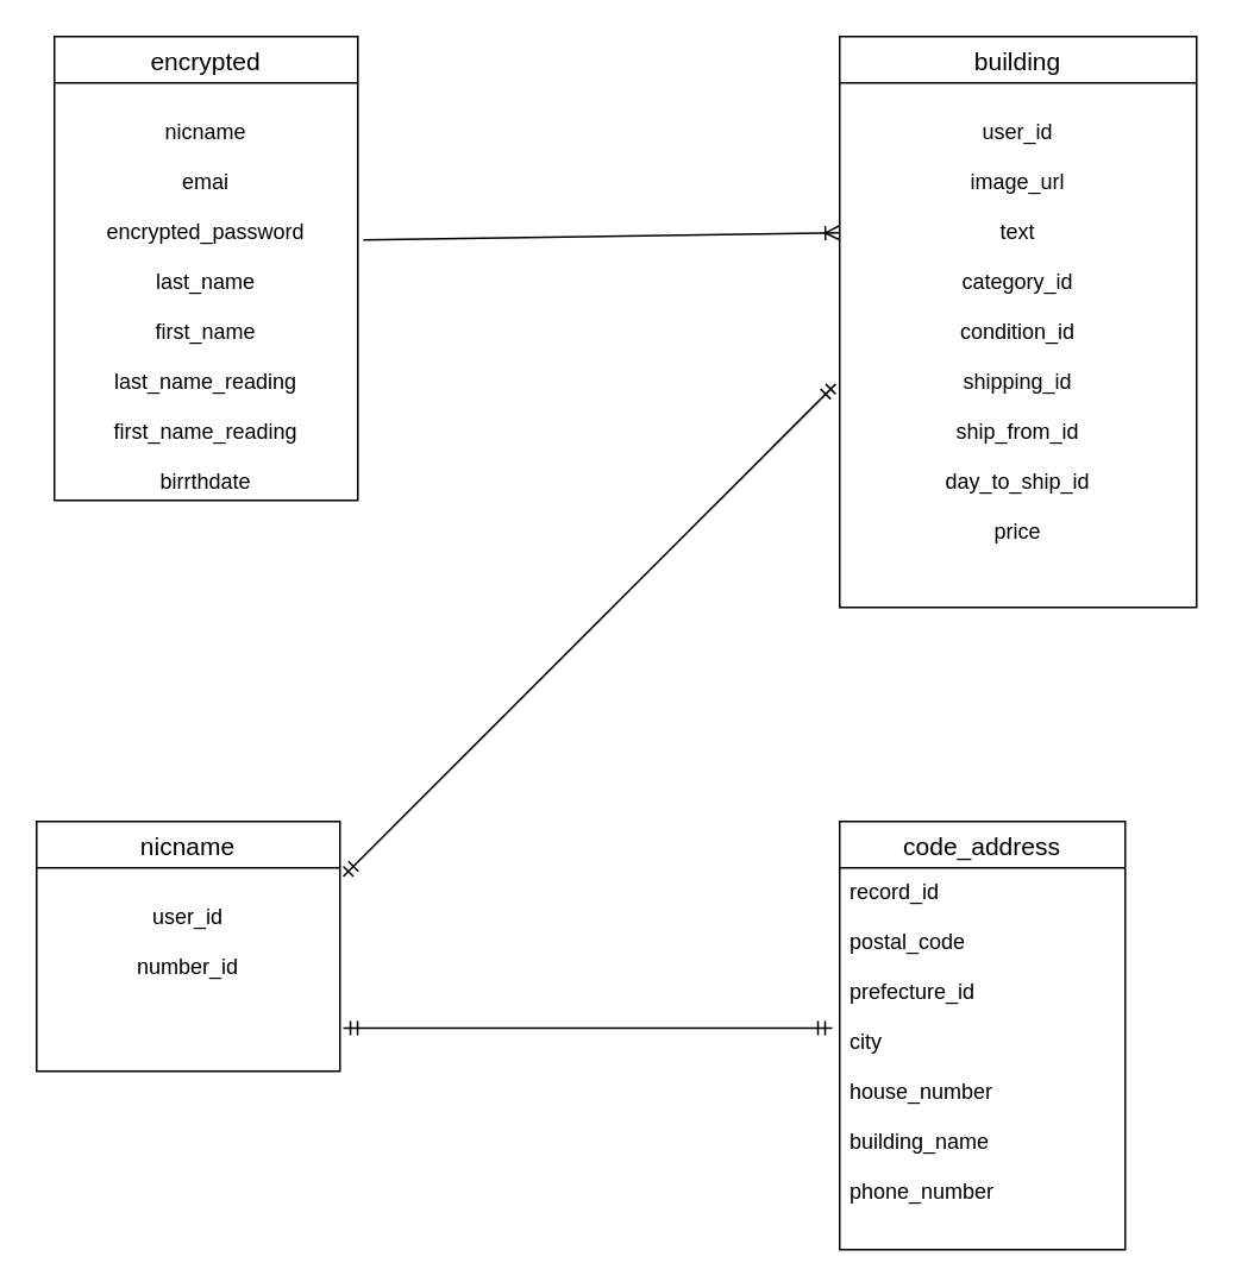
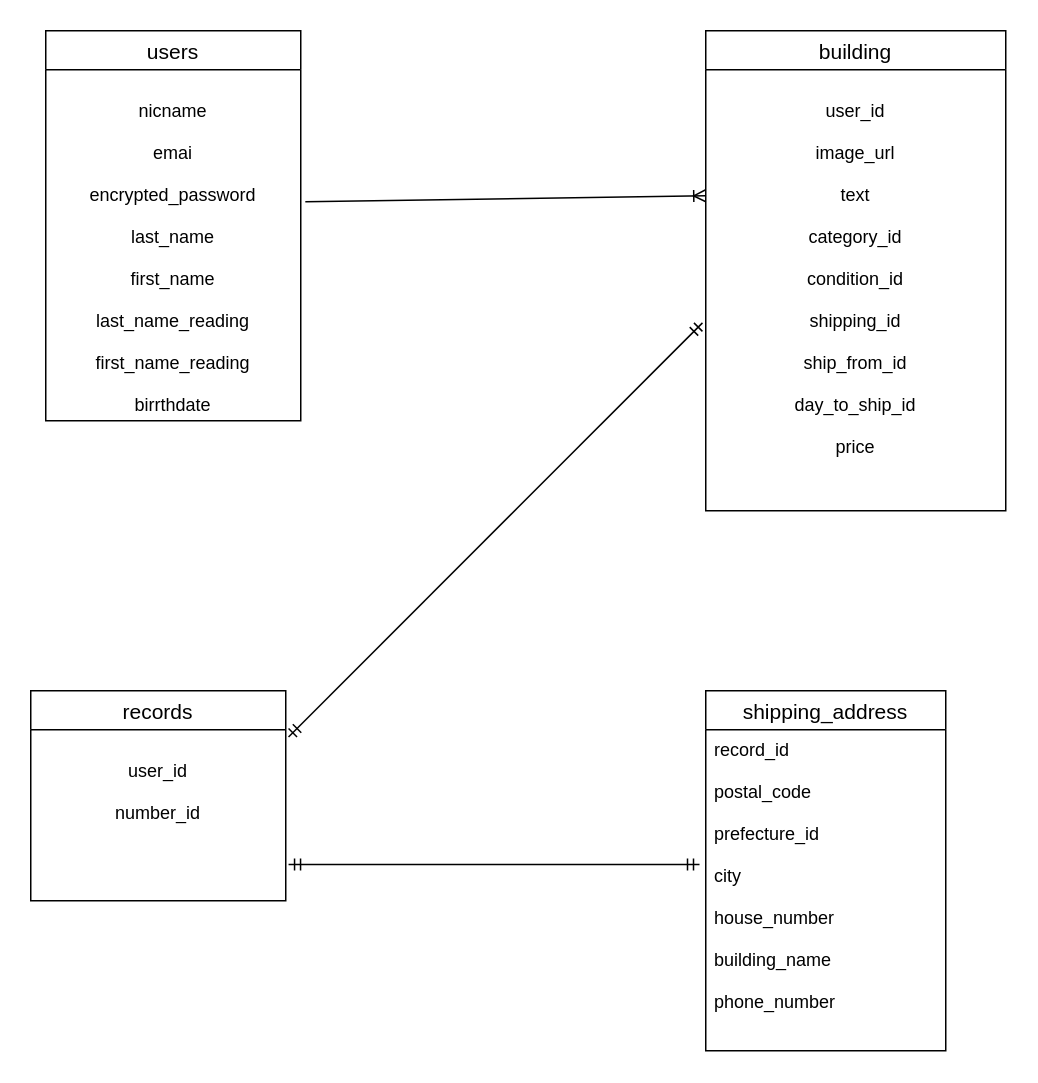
  <mxCell id="0" />
  <mxCell id="1" parent="0" />
- <mxCell id="2" value="encrypted" style="swimlane;fontStyle=0;childLayout=stackLayout;horizontal=1;startSize=26;horizontalStack=0;resizeParent=1;resizeParentMax=0;resizeLast=0;collapsible=1;marginBottom=0;align=center;fontSize=14;" parent="1" vertex="1"><mxGeometry x="30" y="20" width="170" height="260" as="geometry" /></mxCell>
+ <mxCell id="2" value="users" style="swimlane;fontStyle=0;childLayout=stackLayout;horizontal=1;startSize=26;horizontalStack=0;resizeParent=1;resizeParentMax=0;resizeLast=0;collapsible=1;marginBottom=0;align=center;fontSize=14;" parent="1" vertex="1"><mxGeometry x="30" y="20" width="170" height="260" as="geometry" /></mxCell>
  <mxCell id="3" value="&#10;nicname&#10;&#10;emai&#10;&#10;encrypted_password&#10;&#10;last_name&#10;&#10;first_name&#10;&#10;last_name_reading&#10;&#10;first_name_reading&#10;&#10;birrthdate" style="text;strokeColor=none;fillColor=none;spacingLeft=4;spacingRight=4;overflow=hidden;rotatable=0;points=[[0,0.5],[1,0.5]];portConstraint=eastwest;fontSize=12;align=center;" parent="2" vertex="1"><mxGeometry y="26" width="170" height="234" as="geometry" /></mxCell>
  <mxCell id="4" value="building" style="swimlane;fontStyle=0;childLayout=stackLayout;horizontal=1;startSize=26;horizontalStack=0;resizeParent=1;resizeParentMax=0;resizeLast=0;collapsible=1;marginBottom=0;align=center;fontSize=14;" parent="1" vertex="1"><mxGeometry x="470" y="20" width="200" height="320" as="geometry" /></mxCell>
  <mxCell id="5" value="&#10;user_id&#10;&#10;image_url&#10;&#10;text&#10;&#10;category_id&#10;&#10;condition_id&#10;&#10;shipping_id&#10;&#10;ship_from_id&#10;&#10;day_to_ship_id&#10;&#10;price" style="text;strokeColor=none;fillColor=none;spacingLeft=4;spacingRight=4;overflow=hidden;rotatable=0;points=[[0,0.5],[1,0.5]];portConstraint=eastwest;fontSize=12;align=center;" parent="4" vertex="1"><mxGeometry y="26" width="200" height="294" as="geometry" /></mxCell>
- <mxCell id="6" value="code_address" style="swimlane;fontStyle=0;childLayout=stackLayout;horizontal=1;startSize=26;horizontalStack=0;resizeParent=1;resizeParentMax=0;resizeLast=0;collapsible=1;marginBottom=0;align=center;fontSize=14;" parent="1" vertex="1"><mxGeometry x="470" y="460" width="160" height="240" as="geometry" /></mxCell>
+ <mxCell id="6" value="shipping_address" style="swimlane;fontStyle=0;childLayout=stackLayout;horizontal=1;startSize=26;horizontalStack=0;resizeParent=1;resizeParentMax=0;resizeLast=0;collapsible=1;marginBottom=0;align=center;fontSize=14;" parent="1" vertex="1"><mxGeometry x="470" y="460" width="160" height="240" as="geometry" /></mxCell>
  <mxCell id="7" value="record_id&#10;&#10;postal_code&#10;&#10;prefecture_id&#10;&#10;city&#10;&#10;house_number&#10;&#10;building_name&#10;&#10;phone_number" style="text;strokeColor=none;fillColor=none;spacingLeft=4;spacingRight=4;overflow=hidden;rotatable=0;points=[[0,0.5],[1,0.5]];portConstraint=eastwest;fontSize=12;" parent="6" vertex="1"><mxGeometry y="26" width="160" height="214" as="geometry" /></mxCell>
  <mxCell id="8" value="" style="fontSize=12;html=1;endArrow=ERoneToMany;exitX=1.018;exitY=0.376;exitDx=0;exitDy=0;exitPerimeter=0;" parent="1" source="3" edge="1"><mxGeometry width="100" height="100" relative="1" as="geometry"><mxPoint x="370" y="230" as="sourcePoint" /><mxPoint x="470" y="130" as="targetPoint" /></mxGeometry></mxCell>
- <mxCell id="9" value="nicname" style="swimlane;fontStyle=0;childLayout=stackLayout;horizontal=1;startSize=26;horizontalStack=0;resizeParent=1;resizeParentMax=0;resizeLast=0;collapsible=1;marginBottom=0;align=center;fontSize=14;" vertex="1" parent="1"><mxGeometry x="20" y="460" width="170" height="140" as="geometry" /></mxCell>
+ <mxCell id="9" value="records" style="swimlane;fontStyle=0;childLayout=stackLayout;horizontal=1;startSize=26;horizontalStack=0;resizeParent=1;resizeParentMax=0;resizeLast=0;collapsible=1;marginBottom=0;align=center;fontSize=14;" vertex="1" parent="1"><mxGeometry x="20" y="460" width="170" height="140" as="geometry" /></mxCell>
  <mxCell id="10" value="&#10;user_id&#10;&#10;number_id&#10;&#10;" style="text;strokeColor=none;fillColor=none;spacingLeft=4;spacingRight=4;overflow=hidden;rotatable=0;points=[[0,0.5],[1,0.5]];portConstraint=eastwest;fontSize=12;align=center;" vertex="1" parent="9"><mxGeometry y="26" width="170" height="114" as="geometry" /></mxCell>
  <mxCell id="11" value="" style="fontSize=12;html=1;endArrow=ERmandOne;startArrow=ERmandOne;entryX=-0.011;entryY=0.574;entryDx=0;entryDy=0;entryPerimeter=0;exitX=1.011;exitY=0.042;exitDx=0;exitDy=0;exitPerimeter=0;" edge="1" parent="1" source="10" target="5"><mxGeometry width="100" height="100" relative="1" as="geometry"><mxPoint x="280" y="490" as="sourcePoint" /><mxPoint x="360" y="340" as="targetPoint" /></mxGeometry></mxCell>
  <mxCell id="12" value="" style="fontSize=12;html=1;endArrow=ERmandOne;startArrow=ERmandOne;entryX=-0.026;entryY=0.42;entryDx=0;entryDy=0;entryPerimeter=0;exitX=1.011;exitY=0.788;exitDx=0;exitDy=0;exitPerimeter=0;" edge="1" parent="1" source="10" target="7"><mxGeometry width="100" height="100" relative="1" as="geometry"><mxPoint x="260" y="610" as="sourcePoint" /><mxPoint x="360" y="510" as="targetPoint" /></mxGeometry></mxCell>
